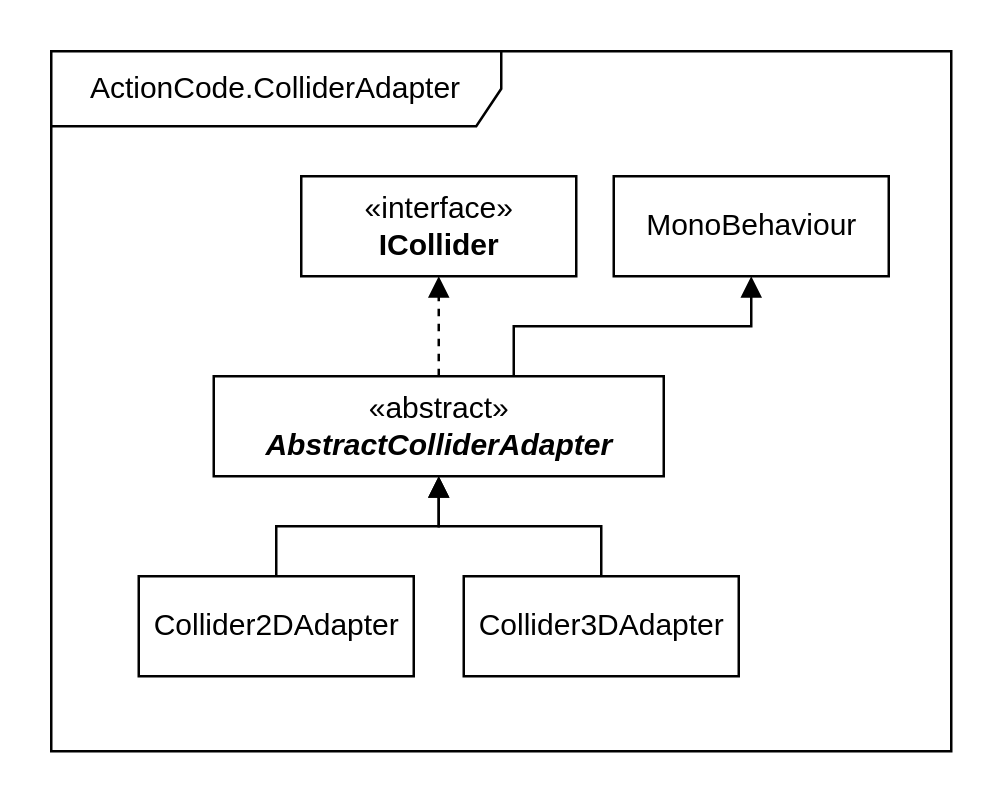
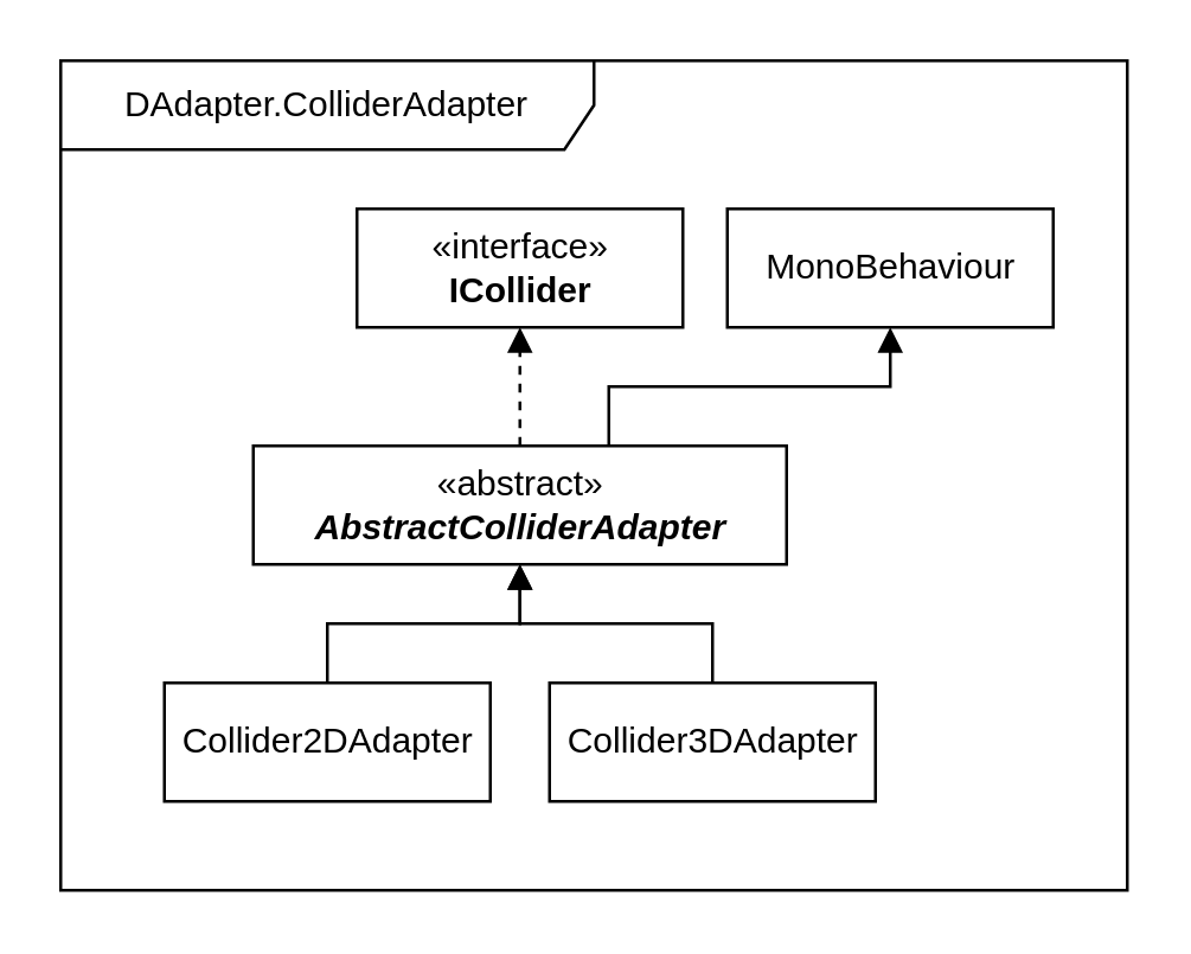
  <mxCell id="0" />
  <mxCell id="1" parent="0" />
  <mxCell id="2" value="«interface»&lt;br&gt;&lt;b&gt;ICollider&lt;br&gt;&lt;/b&gt;" style="html=1;" parent="1" vertex="1"><mxGeometry x="120" y="70" width="110" height="40" as="geometry" /></mxCell>
  <mxCell id="3" style="edgeStyle=orthogonalEdgeStyle;rounded=0;orthogonalLoop=1;jettySize=auto;html=1;entryX=0.5;entryY=1;entryDx=0;entryDy=0;dashed=1;endArrow=block;endFill=1;" parent="1" source="5" target="2" edge="1"><mxGeometry relative="1" as="geometry" /></mxCell>
  <mxCell id="4" style="edgeStyle=orthogonalEdgeStyle;rounded=0;orthogonalLoop=1;jettySize=auto;html=1;endArrow=block;endFill=1;entryX=0.5;entryY=1;entryDx=0;entryDy=0;" parent="1" source="5" target="6" edge="1"><mxGeometry relative="1" as="geometry"><Array as="points"><mxPoint x="205" y="130" /><mxPoint x="300" y="130" /></Array></mxGeometry></mxCell>
  <mxCell id="5" value="«abstract»&lt;br&gt;&lt;b&gt;&lt;i&gt;AbstractColliderAdapter&lt;/i&gt;&lt;/b&gt;" style="html=1;" parent="1" vertex="1"><mxGeometry x="85" y="150" width="180" height="40" as="geometry" /></mxCell>
  <mxCell id="6" value="MonoBehaviour" style="html=1;" parent="1" vertex="1"><mxGeometry x="245" y="70" width="110" height="40" as="geometry" /></mxCell>
  <mxCell id="7" style="edgeStyle=orthogonalEdgeStyle;rounded=0;orthogonalLoop=1;jettySize=auto;html=1;entryX=0.5;entryY=1;entryDx=0;entryDy=0;endArrow=block;endFill=1;" parent="1" source="8" target="5" edge="1"><mxGeometry relative="1" as="geometry"><Array as="points"><mxPoint x="110" y="210" /><mxPoint x="175" y="210" /></Array></mxGeometry></mxCell>
  <mxCell id="8" value="Collider2DAdapter" style="html=1;" parent="1" vertex="1"><mxGeometry x="55" y="230" width="110" height="40" as="geometry" /></mxCell>
  <mxCell id="9" style="edgeStyle=orthogonalEdgeStyle;rounded=0;orthogonalLoop=1;jettySize=auto;html=1;endArrow=block;endFill=1;entryX=0.5;entryY=1;entryDx=0;entryDy=0;" parent="1" source="10" target="5" edge="1"><mxGeometry relative="1" as="geometry"><mxPoint x="175" y="220" as="targetPoint" /><Array as="points"><mxPoint x="240" y="210" /><mxPoint x="175" y="210" /></Array></mxGeometry></mxCell>
  <mxCell id="10" value="Collider3DAdapter" style="html=1;" parent="1" vertex="1"><mxGeometry x="185" y="230" width="110" height="40" as="geometry" /></mxCell>
- <mxCell id="11" value="ActionCode.ColliderAdapter" style="shape=umlFrame;whiteSpace=wrap;html=1;width=180;height=30;container=1;backgroundOutline=0;moveCells=1;" vertex="1" parent="1"><mxGeometry x="20" y="20" width="360" height="280" as="geometry" /></mxCell>
+ <mxCell id="11" value="DAdapter.ColliderAdapter" style="shape=umlFrame;whiteSpace=wrap;html=1;width=180;height=30;container=1;backgroundOutline=0;moveCells=1;" vertex="1" parent="1"><mxGeometry x="20" y="20" width="360" height="280" as="geometry" /></mxCell>
